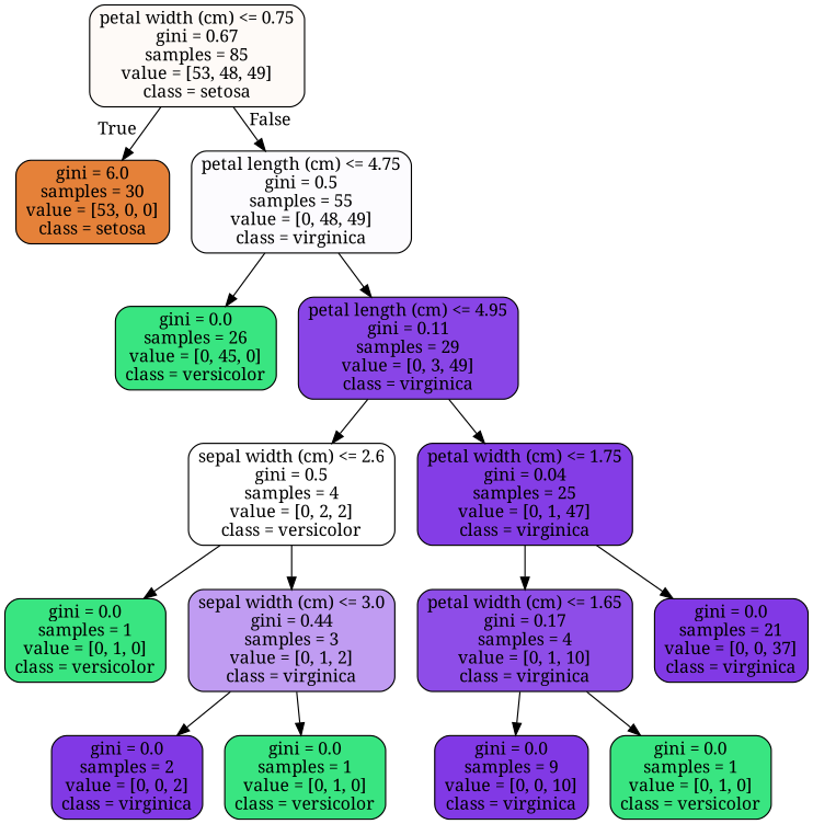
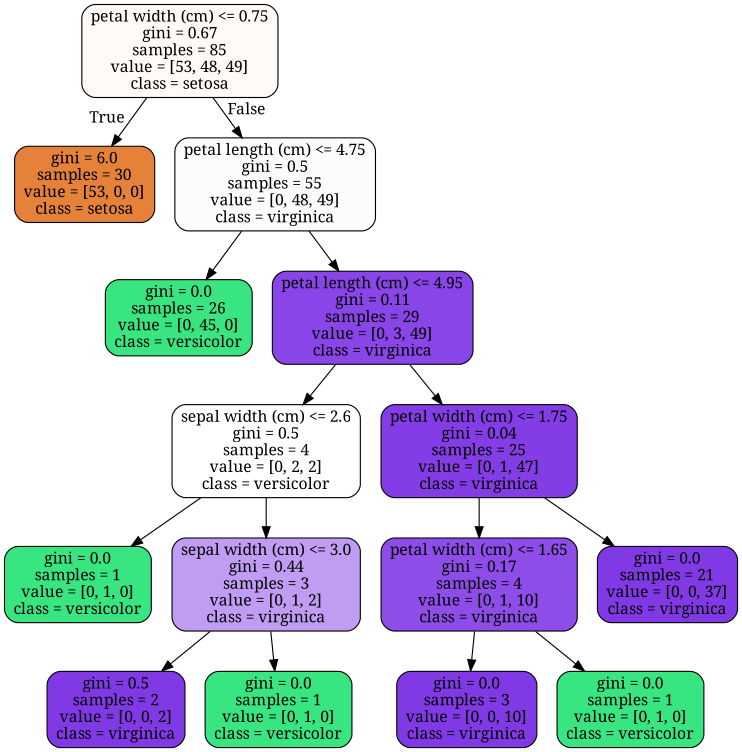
  digraph {
    fontname="Noto Serif"
    node [color=black fillcolor="#39e581" fontname="Noto Serif" shape=box style="filled, rounded"]
    edge [fontname="Noto Serif"]
    n1 [fillcolor="#fefaf7" label="petal width (cm) <= 0.75\ngini = 0.67\nsamples = 85\nvalue = [53, 48, 49]\nclass = setosa"]
    n2 [fillcolor="#e58139" label="gini = 6.0\nsamples = 30\nvalue = [53, 0, 0]\nclass = setosa"]
    n3 [fillcolor="#fcfbfe" label="petal length (cm) <= 4.75\ngini = 0.5\nsamples = 55\nvalue = [0, 48, 49]\nclass = virginica"]
    n4 [label="gini = 0.0\nsamples = 26\nvalue = [0, 45, 0]\nclass = versicolor"]
    n5 [fillcolor="#8945e7" label="petal length (cm) <= 4.95\ngini = 0.11\nsamples = 29\nvalue = [0, 3, 49]\nclass = virginica"]
    n6 [fillcolor="#ffffff" label="sepal width (cm) <= 2.6\ngini = 0.5\nsamples = 4\nvalue = [0, 2, 2]\nclass = versicolor"]
    n7 [fillcolor="#843de6" label="petal width (cm) <= 1.75\ngini = 0.04\nsamples = 25\nvalue = [0, 1, 47]\nclass = virginica"]
    n8 [label="gini = 0.0\nsamples = 1\nvalue = [0, 1, 0]\nclass = versicolor"]
    n9 [fillcolor="#c09cf2" label="sepal width (cm) <= 3.0\ngini = 0.44\nsamples = 3\nvalue = [0, 1, 2]\nclass = virginica"]
    n10 [fillcolor="#8e4de8" label="petal width (cm) <= 1.65\ngini = 0.17\nsamples = 4\nvalue = [0, 1, 10]\nclass = virginica"]
    n11 [fillcolor="#8139e5" label="gini = 0.0\nsamples = 21\nvalue = [0, 0, 37]\nclass = virginica"]
-   n12 [fillcolor="#8139e5" label="gini = 0.0\nsamples = 2\nvalue = [0, 0, 2]\nclass = virginica"]
+   n12 [fillcolor="#8139e5" label="gini = 0.5\nsamples = 2\nvalue = [0, 0, 2]\nclass = virginica"]
    n13 [label="gini = 0.0\nsamples = 1\nvalue = [0, 1, 0]\nclass = versicolor"]
-   n14 [fillcolor="#8139e5" label="gini = 0.0\nsamples = 9\nvalue = [0, 0, 10]\nclass = virginica"]
+   n14 [fillcolor="#8139e5" label="gini = 0.0\nsamples = 3\nvalue = [0, 0, 10]\nclass = virginica"]
    n15 [label="gini = 0.0\nsamples = 1\nvalue = [0, 1, 0]\nclass = versicolor"]
    n1 -> n2 [headlabel=True labelangle=45 labeldistance=2.5]
    n1 -> n3 [headlabel=False labelangle=-45 labeldistance=2.5]
    n3 -> n4
    n3 -> n5
    n5 -> n6
    n5 -> n7
    n6 -> n8
    n6 -> n9
    n7 -> n10
    n7 -> n11
    n9 -> n12
    n9 -> n13
    n10 -> n14
    n10 -> n15
  }
